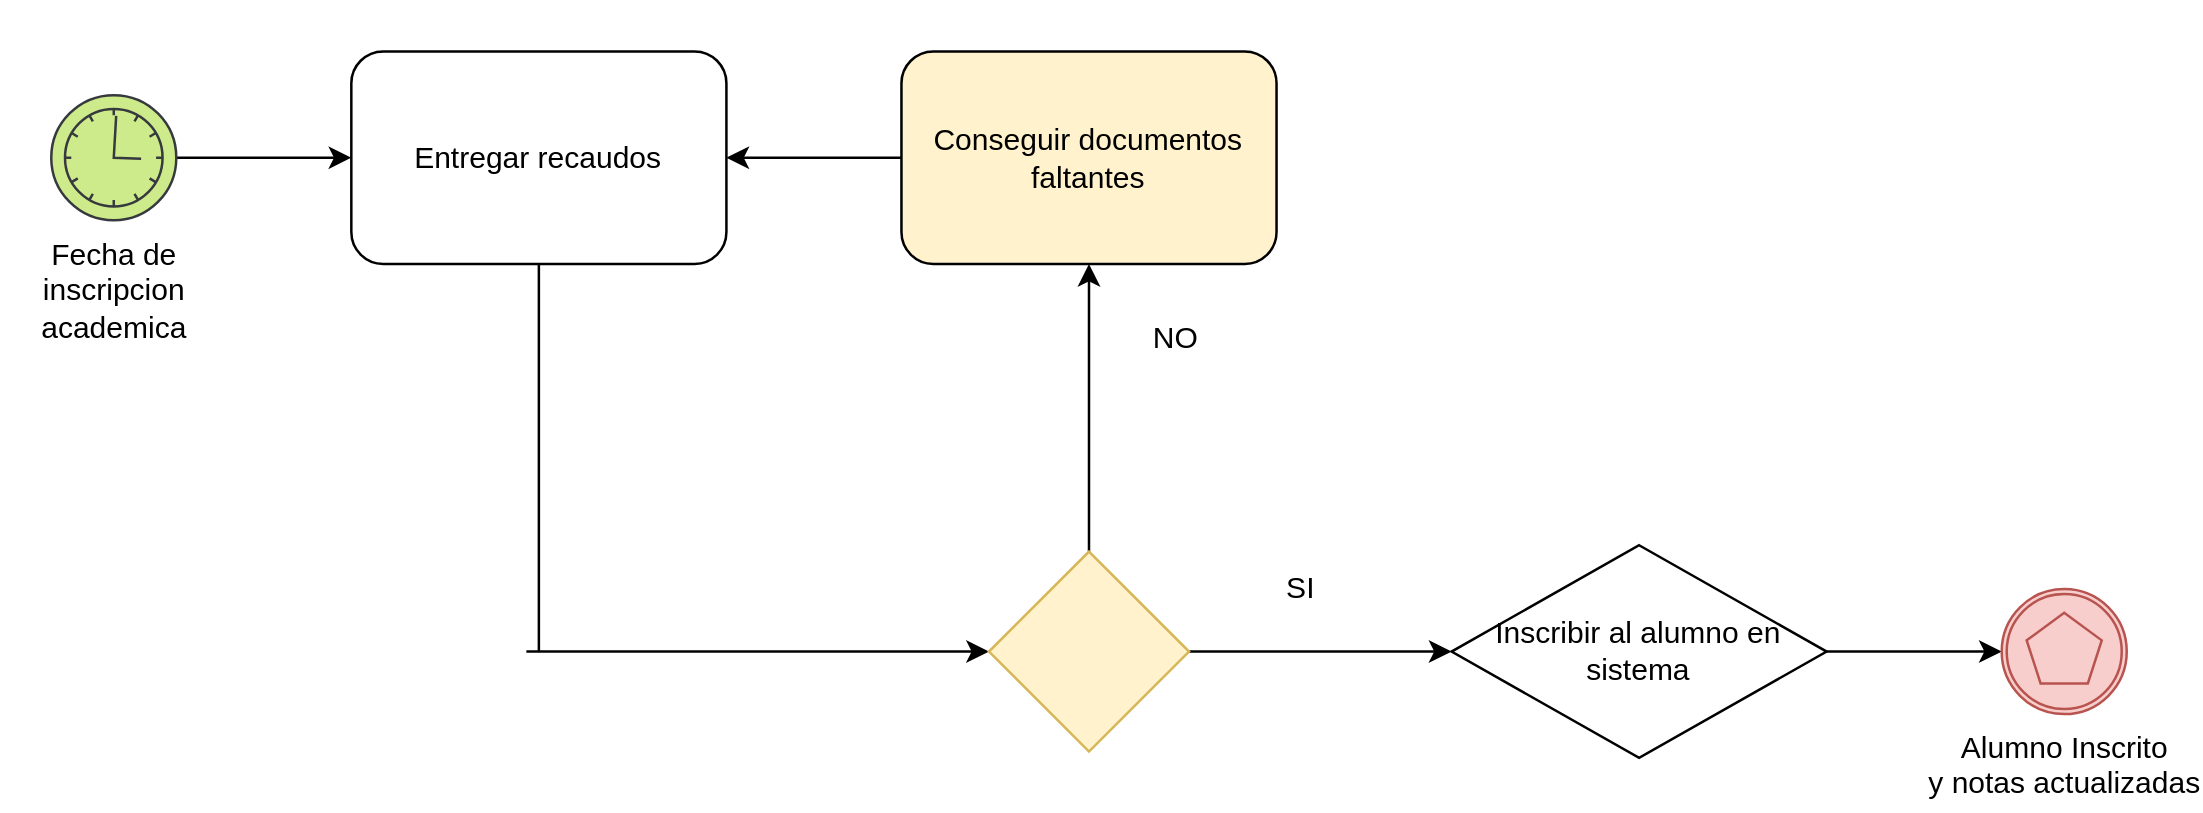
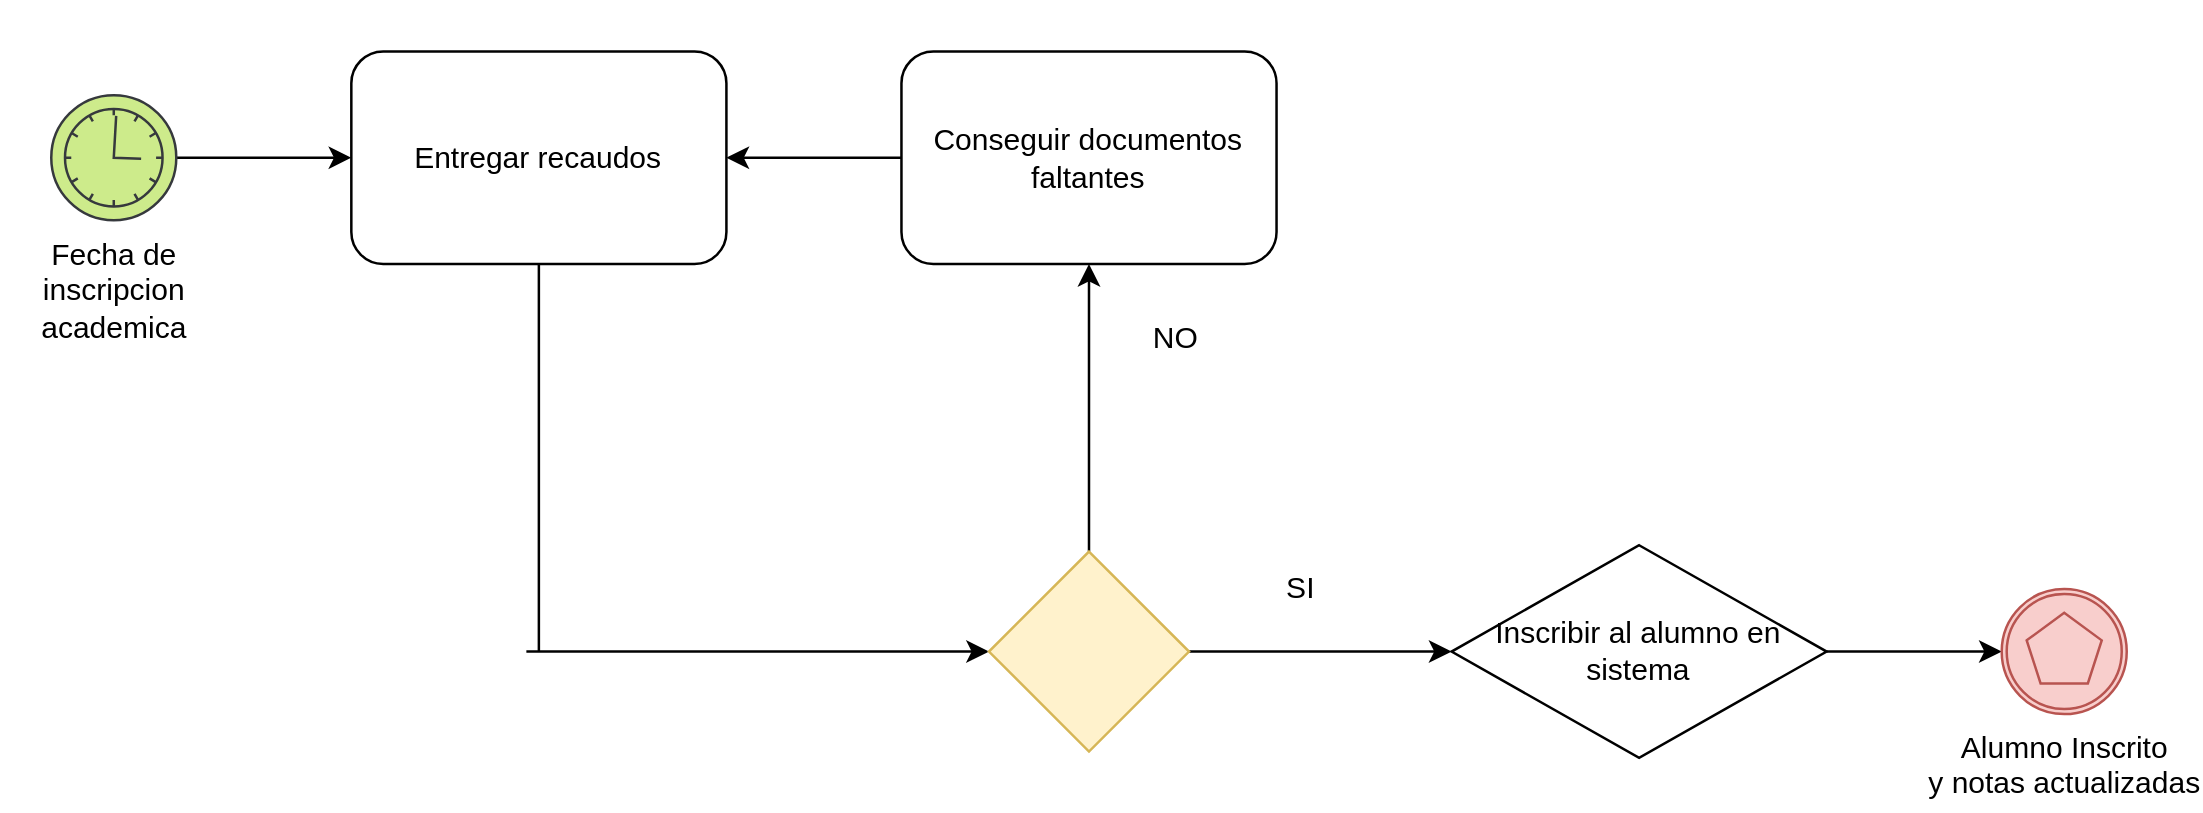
  <mxCell id="0" />
  <mxCell id="1" parent="0" />
  <mxCell id="2" style="edgeStyle=orthogonalEdgeStyle;rounded=0;orthogonalLoop=1;jettySize=auto;html=1;endArrow=none;endFill=0;startArrow=classic;startFill=1;" parent="1" source="4" target="5" edge="1"><mxGeometry relative="1" as="geometry" /></mxCell>
  <mxCell id="3" style="edgeStyle=orthogonalEdgeStyle;rounded=0;orthogonalLoop=1;jettySize=auto;html=1;endArrow=none;endFill=0;" parent="1" source="4" edge="1"><mxGeometry relative="1" as="geometry"><mxPoint x="215" y="260" as="targetPoint" /></mxGeometry></mxCell>
  <mxCell id="4" value="Entregar recaudos" style="rounded=1;whiteSpace=wrap;html=1;" parent="1" vertex="1"><mxGeometry x="140" y="20" width="150" height="85" as="geometry" /></mxCell>
- <mxCell id="5" value="Conseguir documentos faltantes" style="rounded=1;whiteSpace=wrap;html=1;fillColor=#fff2cc;" parent="1" vertex="1"><mxGeometry x="360" y="20" width="150" height="85" as="geometry" /></mxCell>
+ <mxCell id="5" value="Conseguir documentos faltantes" style="rounded=1;whiteSpace=wrap;html=1;" parent="1" vertex="1"><mxGeometry x="360" y="20" width="150" height="85" as="geometry" /></mxCell>
  <mxCell id="6" style="edgeStyle=orthogonalEdgeStyle;rounded=0;orthogonalLoop=1;jettySize=auto;html=1;entryX=0;entryY=0.5;entryDx=0;entryDy=0;" parent="1" source="7" target="4" edge="1"><mxGeometry relative="1" as="geometry" /></mxCell>
  <mxCell id="7" value="Fecha de &lt;br&gt;inscripcion&lt;br&gt;academica" style="points=[[0.145,0.145,0],[0.5,0,0],[0.855,0.145,0],[1,0.5,0],[0.855,0.855,0],[0.5,1,0],[0.145,0.855,0],[0,0.5,0]];shape=mxgraph.bpmn.event;html=1;verticalLabelPosition=bottom;labelBackgroundColor=#ffffff;verticalAlign=top;align=center;perimeter=ellipsePerimeter;outlineConnect=0;aspect=fixed;outline=standard;symbol=timer;fillColor=#cdeb8b;strokeColor=#36393d;" parent="1" vertex="1"><mxGeometry x="20" y="37.5" width="50" height="50" as="geometry" /></mxCell>
  <mxCell id="8" style="edgeStyle=orthogonalEdgeStyle;rounded=0;orthogonalLoop=1;jettySize=auto;html=1;startArrow=none;startFill=0;endArrow=classic;endFill=1;" parent="1" source="9" edge="1"><mxGeometry relative="1" as="geometry"><mxPoint x="800" y="260" as="targetPoint" /></mxGeometry></mxCell>
  <mxCell id="9" value="Inscribir al alumno en sistema" style="rhombus;whiteSpace=wrap;html=1;" parent="1" vertex="1"><mxGeometry x="580" y="217.5" width="150" height="85" as="geometry" /></mxCell>
  <mxCell id="10" style="edgeStyle=orthogonalEdgeStyle;rounded=0;orthogonalLoop=1;jettySize=auto;html=1;entryX=0.5;entryY=1;entryDx=0;entryDy=0;" parent="1" source="13" target="5" edge="1"><mxGeometry relative="1" as="geometry" /></mxCell>
  <mxCell id="11" style="edgeStyle=orthogonalEdgeStyle;rounded=0;orthogonalLoop=1;jettySize=auto;html=1;endArrow=none;endFill=0;startArrow=classic;startFill=1;" parent="1" source="13" edge="1"><mxGeometry relative="1" as="geometry"><mxPoint x="210" y="260" as="targetPoint" /></mxGeometry></mxCell>
  <mxCell id="12" style="edgeStyle=orthogonalEdgeStyle;rounded=0;orthogonalLoop=1;jettySize=auto;html=1;entryX=0;entryY=0.5;entryDx=0;entryDy=0;startArrow=none;startFill=0;endArrow=classic;endFill=1;" parent="1" source="13" target="9" edge="1"><mxGeometry relative="1" as="geometry" /></mxCell>
  <mxCell id="13" value="" style="rhombus;whiteSpace=wrap;html=1;fillColor=#fff2cc;strokeColor=#d6b656;" parent="1" vertex="1"><mxGeometry x="395" y="220" width="80" height="80" as="geometry" /></mxCell>
  <mxCell id="14" value="NO" style="text;html=1;strokeColor=none;fillColor=none;align=center;verticalAlign=middle;whiteSpace=wrap;rounded=0;" parent="1" vertex="1"><mxGeometry x="440" y="120" width="60" height="30" as="geometry" /></mxCell>
  <mxCell id="15" value="SI" style="text;html=1;strokeColor=none;fillColor=none;align=center;verticalAlign=middle;whiteSpace=wrap;rounded=0;" parent="1" vertex="1"><mxGeometry x="490" y="220" width="60" height="30" as="geometry" /></mxCell>
  <mxCell id="16" value="Alumno Inscrito&lt;br&gt;y notas actualizadas" style="points=[[0.145,0.145,0],[0.5,0,0],[0.855,0.145,0],[1,0.5,0],[0.855,0.855,0],[0.5,1,0],[0.145,0.855,0],[0,0.5,0]];shape=mxgraph.bpmn.event;html=1;verticalLabelPosition=bottom;labelBackgroundColor=#ffffff;verticalAlign=top;align=center;perimeter=ellipsePerimeter;outlineConnect=0;aspect=fixed;outline=catching;symbol=multiple;fillColor=#f8cecc;strokeColor=#b85450;" vertex="1" parent="1"><mxGeometry x="800" y="235" width="50" height="50" as="geometry" /></mxCell>
